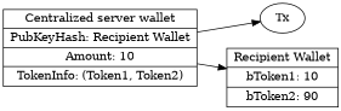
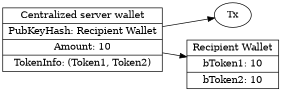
  digraph {
    rankdir=LR
    node [shape=record]
    n1 [label="{{ Centralized server wallet\n          | PubKeyHash: Recipient Wallet\n          | Amount: 10\n          | TokenInfo: (Token1, Token2)\n         }}"]
    n2 [label=Tx shape=""]
-   n3 [label="{{ Recipient Wallet\n          | bToken1: 10\n          | bToken2: 90\n         }}"]
+   n3 [label="{{ Recipient Wallet\n          | bToken1: 10\n          | bToken2: 10\n         }}"]
    n1 -> n2
    n1 -> n3
  }
